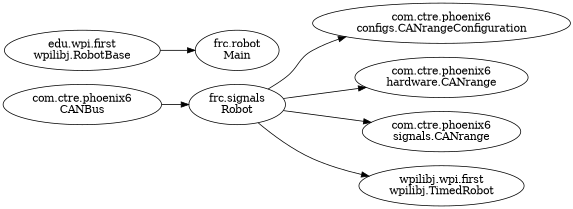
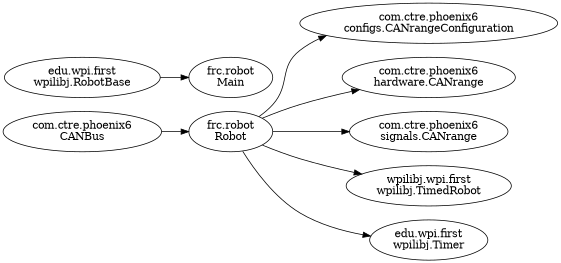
  digraph {
    constraint=false
    rankdir=LR
    n1 [label="com.ctre.phoenix6\nCANBus"]
-   n2 [label="frc.signals\nRobot"]
+   n2 [label="frc.robot\nRobot"]
    n3 [label="com.ctre.phoenix6\nconfigs.CANrangeConfiguration"]
    n4 [label="com.ctre.phoenix6\nhardware.CANrange"]
    n5 [label="com.ctre.phoenix6\nsignals.CANrange"]
    n6 [label="edu.wpi.first\nwpilibj.RobotBase"]
    n7 [label="frc.robot\nMain"]
    n8 [label="wpilibj.wpi.first\nwpilibj.TimedRobot"]
+   n9 [label="edu.wpi.first\nwpilibj.Timer"]
    n1 -> n2
    n2 -> n3
    n2 -> n4
    n2 -> n5
    n2 -> n8
+   n2 -> n9
    n6 -> n7
  }
